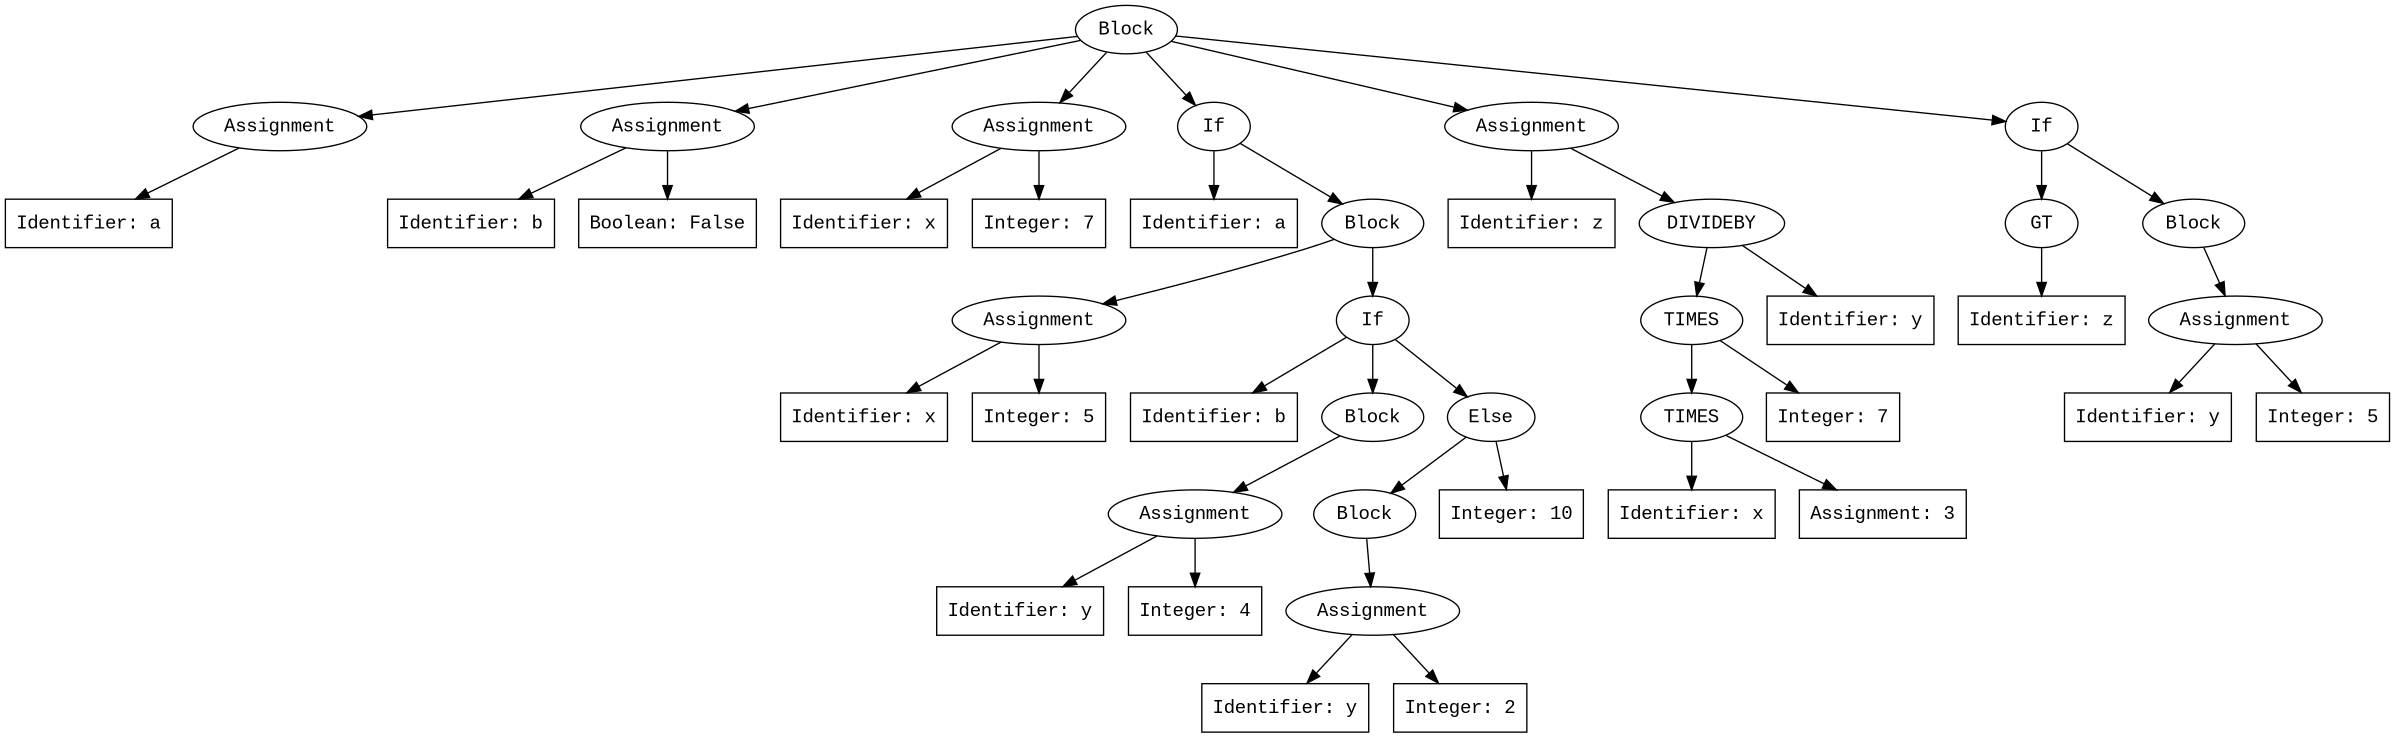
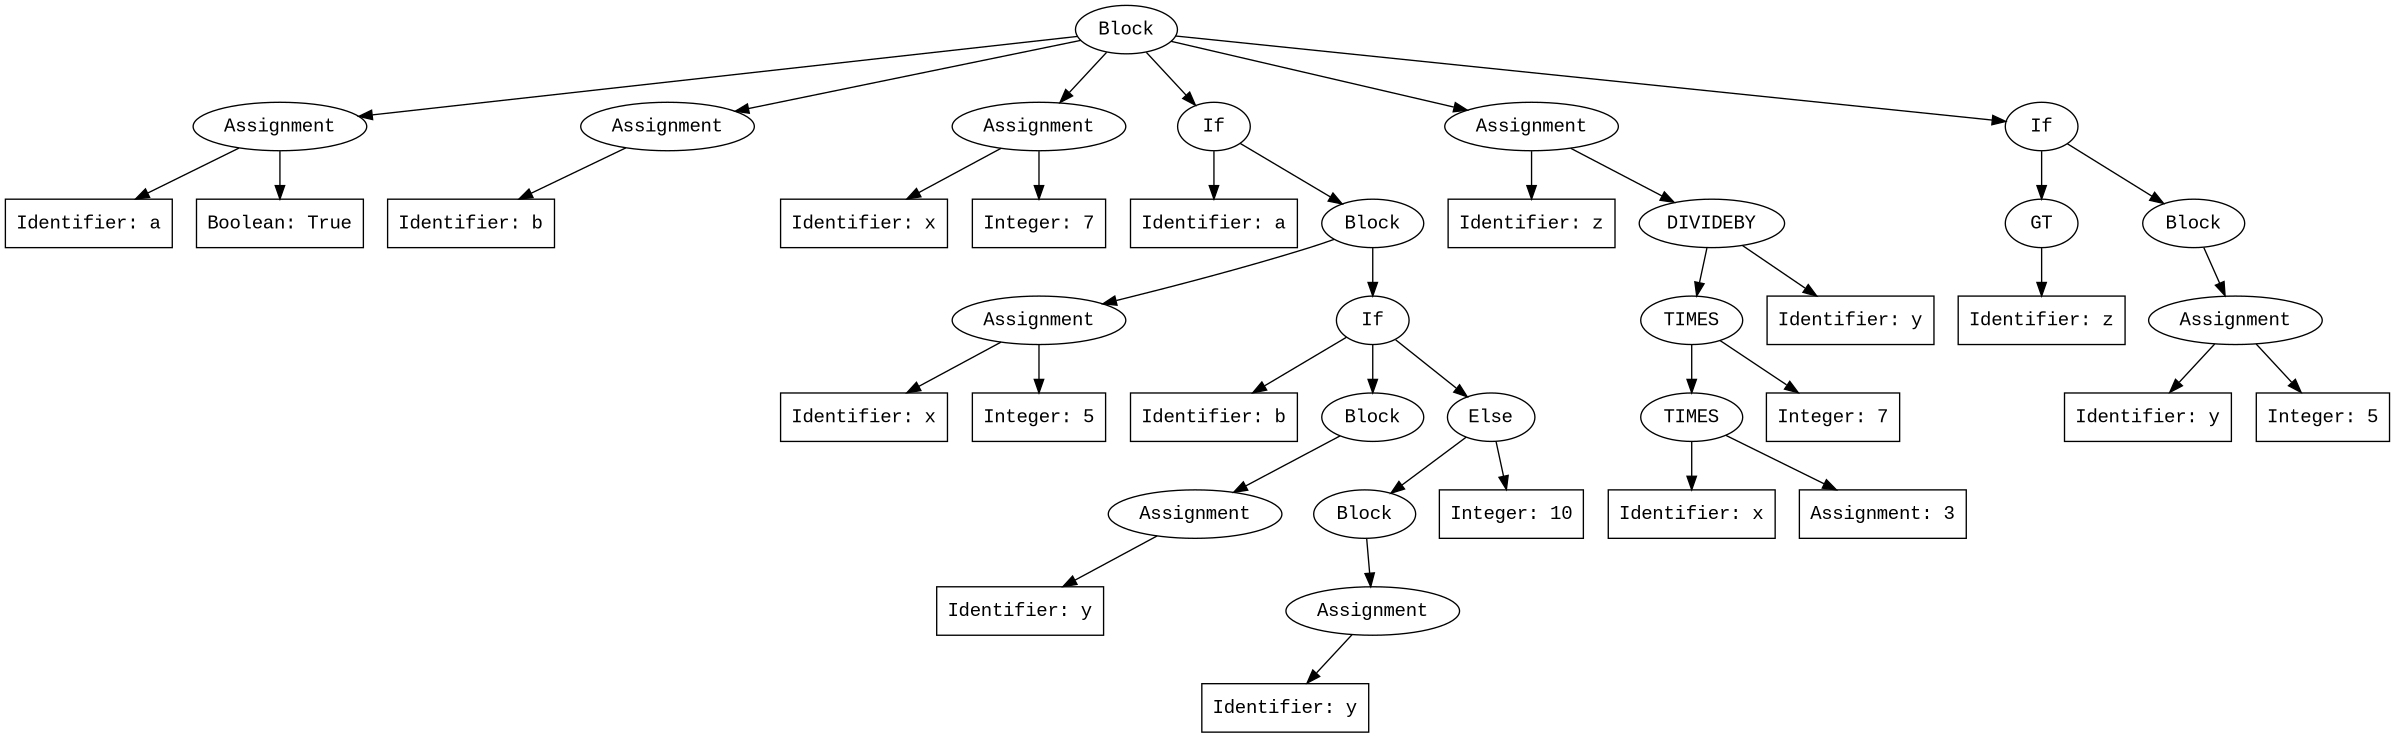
  digraph {
    fontname="Liberation Mono"
    node [fontname="Liberation Mono" shape=box]
    edge [fontname="Liberation Mono"]
    n1 [label=Block shape=""]
    n2 [label=Assignment shape=""]
    n3 [label=Assignment shape=""]
    n4 [label=Assignment shape=""]
    n5 [label=If shape=""]
    n6 [label=Assignment shape=""]
    n7 [label=If shape=""]
    n8 [label="Identifier: a"]
+   n9 [label="Boolean: True"]
    n10 [label="Identifier: b"]
-   n11 [label="Boolean: False"]
    n12 [label="Identifier: x"]
    n13 [label="Integer: 7"]
    n14 [label="Identifier: a"]
    n15 [label=Block shape=""]
    n16 [label="Identifier: z"]
    n17 [label=DIVIDEBY shape=""]
    n18 [label=GT shape=""]
    n19 [label=Block shape=""]
    n20 [label=Assignment shape=""]
    n21 [label=If shape=""]
    n22 [label="Identifier: x"]
    n23 [label="Integer: 5"]
    n24 [label="Identifier: b"]
    n25 [label=Block shape=""]
    n26 [label=Else shape=""]
    n27 [label=Assignment shape=""]
    n28 [label=Block shape=""]
    n29 [label="Integer: 10"]
    n30 [label="Identifier: y"]
-   n31 [label="Integer: 4"]
    n32 [label=Assignment shape=""]
    n33 [label="Identifier: y"]
-   n34 [label="Integer: 2"]
    n35 [label=TIMES shape=""]
    n36 [label="Identifier: y"]
    n37 [label=TIMES shape=""]
    n38 [label="Integer: 7"]
    n39 [label="Identifier: x"]
    n40 [label="Assignment: 3"]
    n41 [label="Identifier: z"]
    n42 [label=Assignment shape=""]
    n43 [label="Identifier: y"]
    n44 [label="Integer: 5"]
    n1 -> n2
    n1 -> n3
    n1 -> n4
    n1 -> n5
    n1 -> n6
    n1 -> n7
    n2 -> n8
+   n2 -> n9
    n3 -> n10
-   n3 -> n11
    n4 -> n12
    n4 -> n13
    n5 -> n14
    n5 -> n15
    n6 -> n16
    n6 -> n17
    n7 -> n18
    n7 -> n19
    n15 -> n20
    n15 -> n21
    n17 -> n35
    n17 -> n36
    n18 -> n41
    n19 -> n42
    n20 -> n22
    n20 -> n23
    n21 -> n24
    n21 -> n25
    n21 -> n26
    n25 -> n27
    n26 -> n28
    n26 -> n29
    n27 -> n30
-   n27 -> n31
    n28 -> n32
    n32 -> n33
-   n32 -> n34
    n35 -> n37
    n35 -> n38
    n37 -> n39
    n37 -> n40
    n42 -> n43
    n42 -> n44
  }
